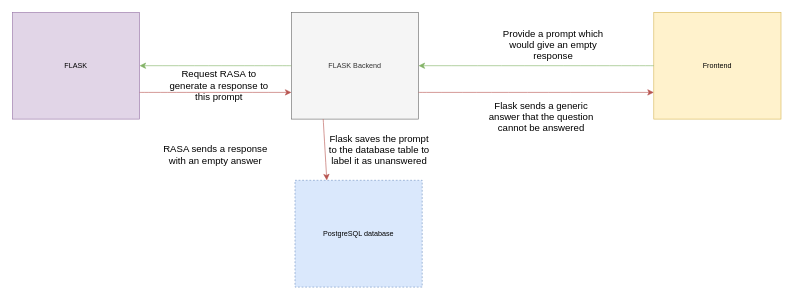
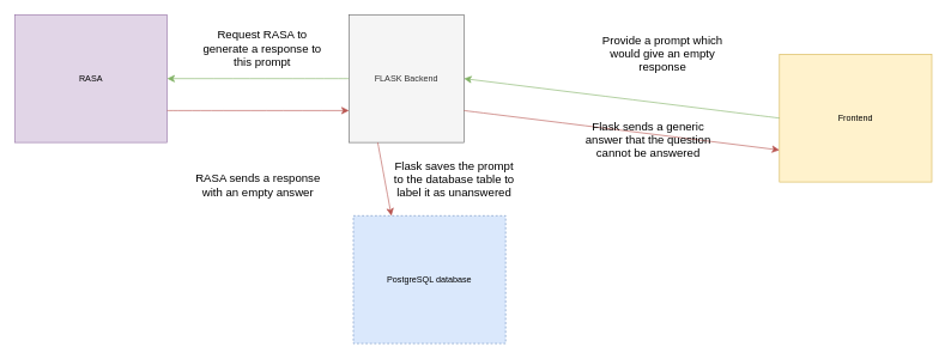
  <mxCell id="0" />
  <mxCell id="1" parent="0" />
- <mxCell id="2" value="FLASK" style="rounded=0;whiteSpace=wrap;html=1;fillColor=#e1d5e7;strokeColor=#9673a6;" vertex="1" parent="1"><mxGeometry x="20" y="20" width="212" height="178" as="geometry" /></mxCell>
- <mxCell id="3" value="FLASK Backend" style="rounded=0;whiteSpace=wrap;html=1;fillColor=#f5f5f5;strokeColor=#666666;fontColor=#333333;" vertex="1" parent="1"><mxGeometry x="485" y="20" width="212" height="178" as="geometry" /></mxCell>
- <mxCell id="4" value="Frontend" style="rounded=0;whiteSpace=wrap;html=1;fillColor=#fff2cc;strokeColor=#d6b656;" vertex="1" parent="1"><mxGeometry x="1089" y="20" width="212" height="178" as="geometry" /></mxCell>
+ <mxCell id="2" value="RASA" style="rounded=0;whiteSpace=wrap;html=1;fillColor=#e1d5e7;strokeColor=#9673a6;" vertex="1" parent="1"><mxGeometry x="20" y="20" width="212" height="178" as="geometry" /></mxCell>
+ <mxCell id="3" value="FLASK Backend" style="rounded=0;whiteSpace=wrap;html=1;fillColor=#f5f5f5;strokeColor=#666666;fontColor=#333333;" vertex="1" parent="1"><mxGeometry x="485" y="20" width="160" height="178" as="geometry" /></mxCell>
+ <mxCell id="4" value="Frontend" style="rounded=0;whiteSpace=wrap;html=1;fillColor=#fff2cc;strokeColor=#d6b656;" vertex="1" parent="1"><mxGeometry x="1084" y="75" width="212" height="178" as="geometry" /></mxCell>
  <mxCell id="5" value="PostgreSQL database" style="rounded=0;whiteSpace=wrap;html=1;fillColor=#dae8fc;strokeColor=#6c8ebf;dashed=1;" vertex="1" parent="1"><mxGeometry x="491" y="300" width="212" height="178" as="geometry" /></mxCell>
  <mxCell id="6" value="" style="endArrow=classic;html=1;rounded=0;fontSize=12;startSize=8;endSize=8;curved=1;exitX=0;exitY=0.5;exitDx=0;exitDy=0;entryX=1;entryY=0.5;entryDx=0;entryDy=0;fillColor=#d5e8d4;strokeColor=#82b366;" edge="1" parent="1" source="4" target="3"><mxGeometry width="50" height="50" relative="1" as="geometry"><mxPoint x="669" y="175" as="sourcePoint" /><mxPoint x="719" y="125" as="targetPoint" /></mxGeometry></mxCell>
  <mxCell id="7" value="Provide a prompt which would give an empty response" style="text;html=1;align=center;verticalAlign=middle;whiteSpace=wrap;rounded=0;fontSize=16;" vertex="1" parent="1"><mxGeometry x="831" y="59" width="181" height="30" as="geometry" /></mxCell>
  <mxCell id="8" value="" style="endArrow=classic;html=1;rounded=0;fontSize=12;startSize=8;endSize=8;curved=1;exitX=0;exitY=0.5;exitDx=0;exitDy=0;entryX=1;entryY=0.5;entryDx=0;entryDy=0;fillColor=#d5e8d4;strokeColor=#82b366;" edge="1" parent="1" source="3" target="2"><mxGeometry width="50" height="50" relative="1" as="geometry"><mxPoint x="669" y="175" as="sourcePoint" /><mxPoint x="719" y="125" as="targetPoint" /></mxGeometry></mxCell>
- <mxCell id="9" value="Request RASA to generate a response to this prompt" style="text;html=1;align=center;verticalAlign=middle;whiteSpace=wrap;rounded=0;fontSize=16;" vertex="1" parent="1"><mxGeometry x="274" y="127" width="181" height="30" as="geometry" /></mxCell>
+ <mxCell id="9" value="Request RASA to generate a response to this prompt" style="text;html=1;align=center;verticalAlign=middle;whiteSpace=wrap;rounded=0;fontSize=16;" vertex="1" parent="1"><mxGeometry x="274" y="52" width="181" height="30" as="geometry" /></mxCell>
  <mxCell id="10" value="" style="endArrow=classic;html=1;rounded=0;fontSize=12;startSize=8;endSize=8;curved=1;exitX=1;exitY=0.75;exitDx=0;exitDy=0;entryX=0;entryY=0.75;entryDx=0;entryDy=0;fillColor=#f8cecc;strokeColor=#b85450;" edge="1" parent="1" source="2" target="3"><mxGeometry width="50" height="50" relative="1" as="geometry"><mxPoint x="669" y="175" as="sourcePoint" /><mxPoint x="719" y="125" as="targetPoint" /></mxGeometry></mxCell>
  <mxCell id="11" value="RASA sends a response with an empty answer" style="text;html=1;align=center;verticalAlign=middle;whiteSpace=wrap;rounded=0;fontSize=16;" vertex="1" parent="1"><mxGeometry x="268" y="243" width="181" height="30" as="geometry" /></mxCell>
  <mxCell id="12" value="" style="endArrow=classic;html=1;rounded=0;fontSize=12;startSize=8;endSize=8;curved=1;exitX=0.25;exitY=1;exitDx=0;exitDy=0;entryX=0.25;entryY=0;entryDx=0;entryDy=0;fillColor=#f8cecc;strokeColor=#b85450;" edge="1" parent="1" source="3" target="5"><mxGeometry width="50" height="50" relative="1" as="geometry"><mxPoint x="669" y="175" as="sourcePoint" /><mxPoint x="719" y="125" as="targetPoint" /></mxGeometry></mxCell>
  <mxCell id="13" value="Flask saves the prompt to the database table to label it as unanswered" style="text;html=1;align=center;verticalAlign=middle;whiteSpace=wrap;rounded=0;fontSize=16;" vertex="1" parent="1"><mxGeometry x="541" y="234" width="181" height="30" as="geometry" /></mxCell>
  <mxCell id="14" value="" style="endArrow=classic;html=1;rounded=0;fontSize=12;startSize=8;endSize=8;curved=1;entryX=0;entryY=0.75;entryDx=0;entryDy=0;exitX=1;exitY=0.75;exitDx=0;exitDy=0;fillColor=#f8cecc;strokeColor=#b85450;" edge="1" parent="1" source="3" target="4"><mxGeometry width="50" height="50" relative="1" as="geometry"><mxPoint x="669" y="175" as="sourcePoint" /><mxPoint x="719" y="125" as="targetPoint" /></mxGeometry></mxCell>
  <mxCell id="15" value="Flask sends a generic answer that the question cannot be answered" style="text;html=1;align=center;verticalAlign=middle;whiteSpace=wrap;rounded=0;fontSize=16;" vertex="1" parent="1"><mxGeometry x="811" y="179" width="181" height="30" as="geometry" /></mxCell>
